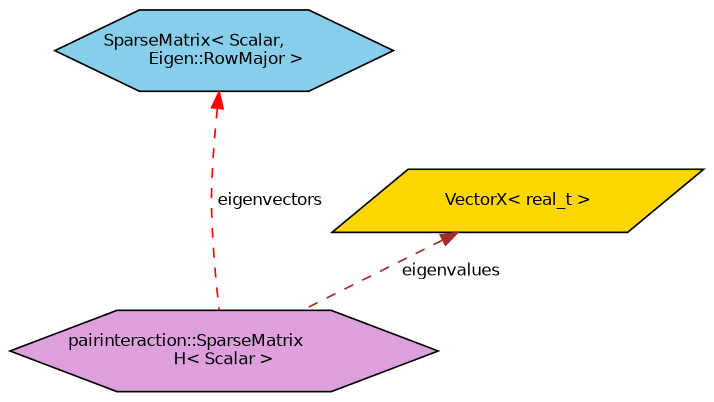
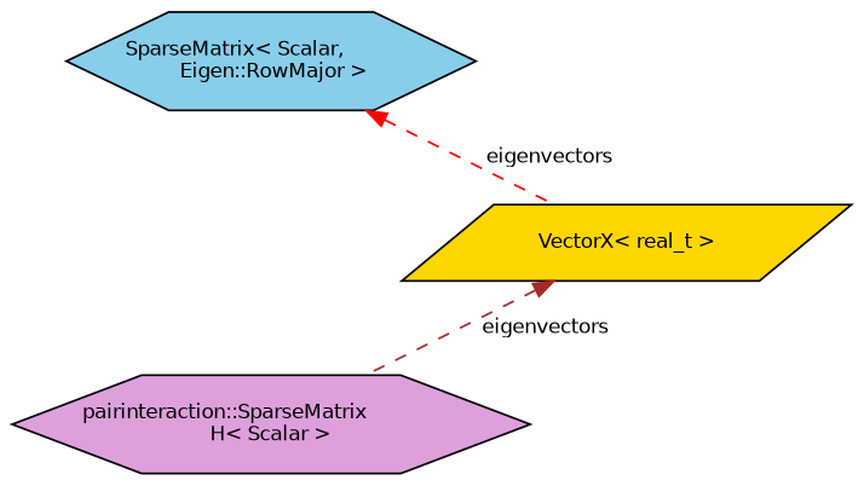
  digraph {
    node [color=black fontname=Helvetica fontsize=10 shape=hexagon style=filled]
    edge [dir=back fontname=Helvetica fontsize=10 labelfontname=Helvetica labelfontsize=10 style=dashed]
    n1 [fillcolor=plum fontcolor=black height=0.2 label="pairinteraction::SparseMatrix\lH\< Scalar \>" width=0.4]
    n2 [fillcolor=skyblue height=0.2 label="SparseMatrix\< Scalar,\l Eigen::RowMajor \>" width=0.4]
    n3 [fillcolor=gold height=0.2 label="VectorX\< real_t \>" shape=parallelogram width=0.4]
-   n2 -> n1 [color=red label=" eigenvectors"]
-   n3 -> n1 [color=brown label=" eigenvalues"]
+   n2 -> n3 [color=red label=" eigenvectors"]
+   n3 -> n1 [color=brown label=" eigenvectors"]
  }
